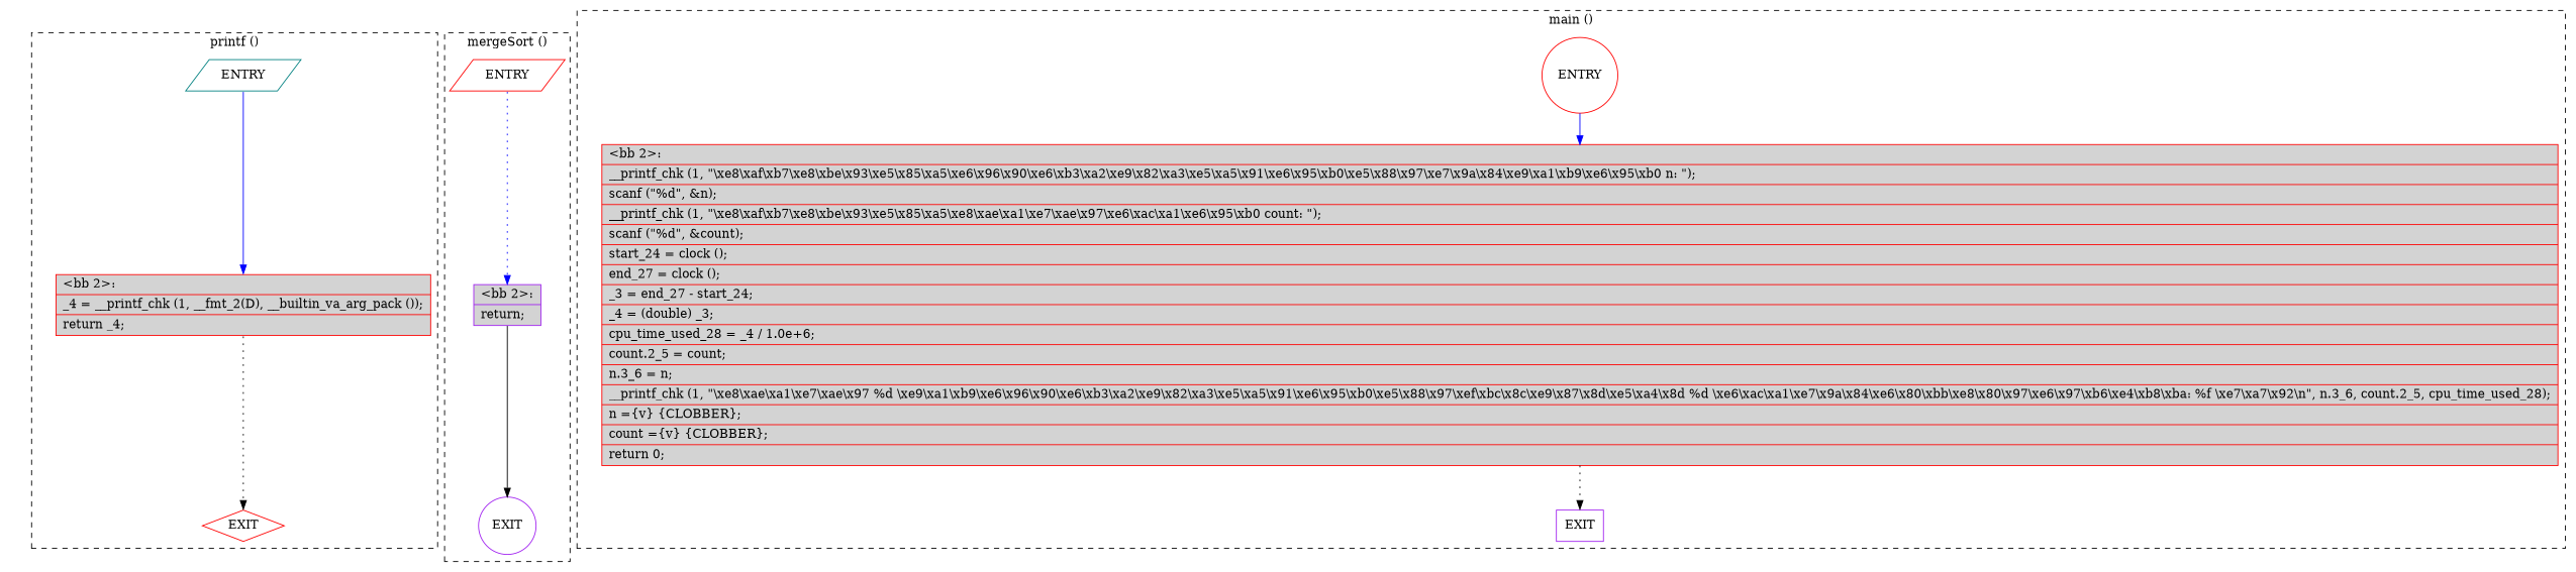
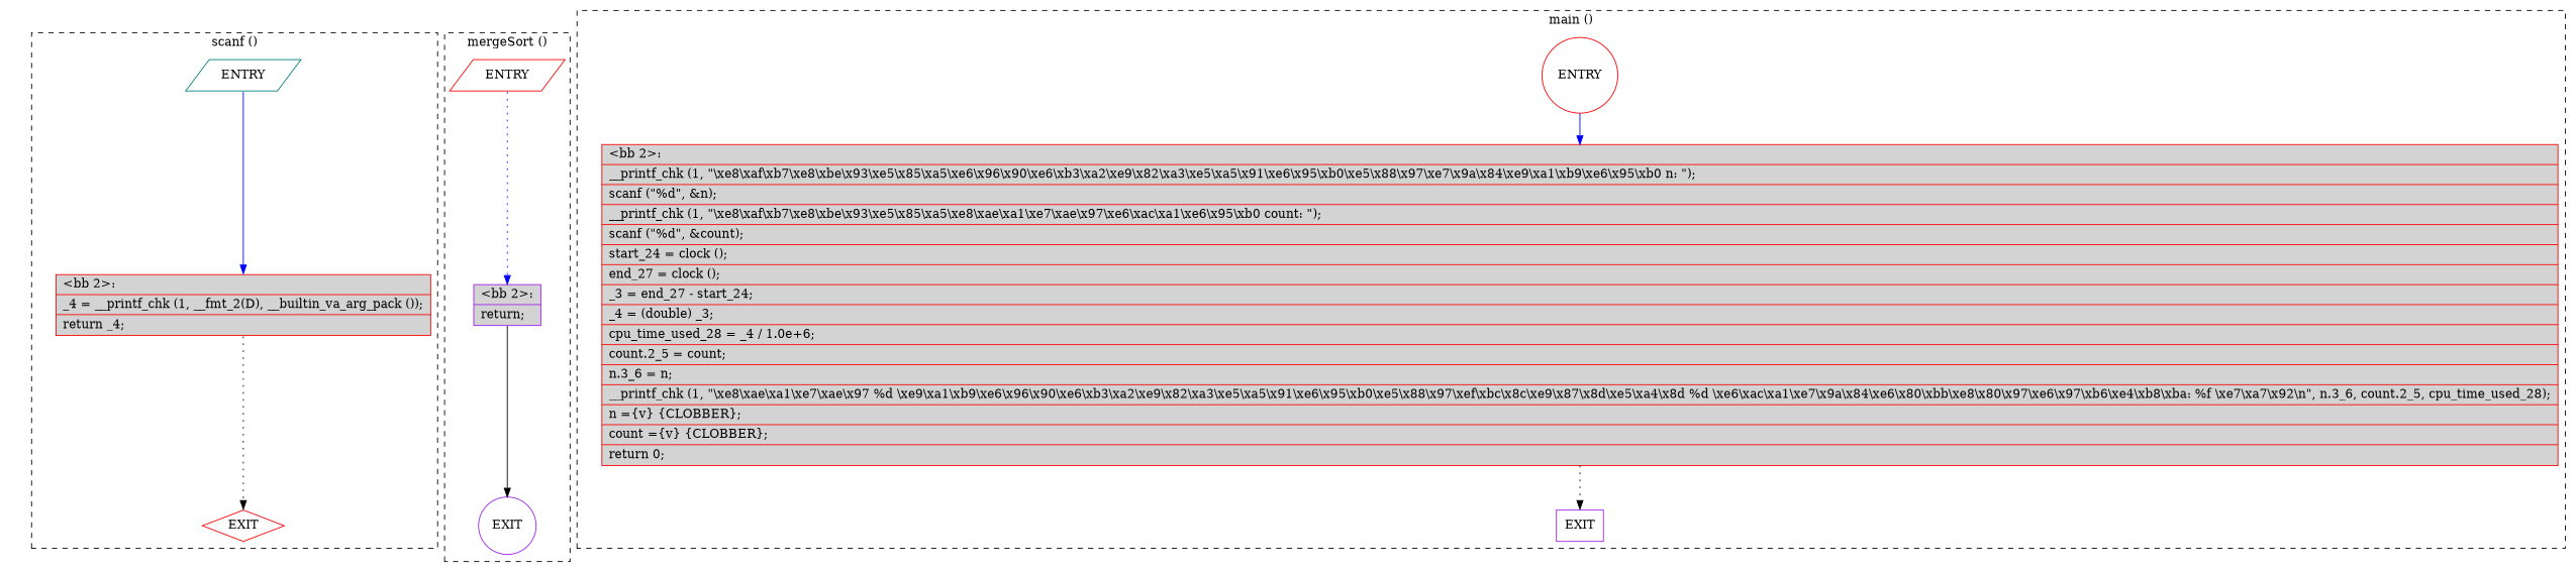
  digraph {
    node [fillcolor=white shape=record style=filled color=red]
    edge [constraint=true headport=n style=invis tailport=s]
    n1 [label=ENTRY shape=parallelogram color=teal]
    n2 [label=EXIT shape=diamond]
    n3 [fillcolor=lightgrey label="{\<bb\ 2\>:\l|_4\ =\ __printf_chk\ (1,\ __fmt_2(D),\ __builtin_va_arg_pack\ ());\l|return\ _4;\l}"]
    n4 [label=ENTRY shape=parallelogram]
    n5 [label=EXIT shape=circle color=purple]
    n6 [fillcolor=lightgrey label="{\<bb\ 2\>:\l|return;\l}" color=purple]
    n7 [label=ENTRY shape=circle]
    n8 [label=EXIT shape=box color=purple]
    n9 [fillcolor=lightgrey label="{\<bb\ 2\>:\l|__printf_chk\ (1,\ \"\\xe8\\xaf\\xb7\\xe8\\xbe\\x93\\xe5\\x85\\xa5\\xe6\\x96\\x90\\xe6\\xb3\\xa2\\xe9\\x82\\xa3\\xe5\\xa5\\x91\\xe6\\x95\\xb0\\xe5\\x88\\x97\\xe7\\x9a\\x84\\xe9\\xa1\\xb9\\xe6\\x95\\xb0\ n:\ \");\l|scanf\ (\"%d\",\ &n);\l|__printf_chk\ (1,\ \"\\xe8\\xaf\\xb7\\xe8\\xbe\\x93\\xe5\\x85\\xa5\\xe8\\xae\\xa1\\xe7\\xae\\x97\\xe6\\xac\\xa1\\xe6\\x95\\xb0\ count:\ \");\l|scanf\ (\"%d\",\ &count);\l|start_24\ =\ clock\ ();\l|end_27\ =\ clock\ ();\l|_3\ =\ end_27\ -\ start_24;\l|_4\ =\ (double)\ _3;\l|cpu_time_used_28\ =\ _4\ /\ 1.0e+6;\l|count.2_5\ =\ count;\l|n.3_6\ =\ n;\l|__printf_chk\ (1,\ \"\\xe8\\xae\\xa1\\xe7\\xae\\x97\ %d\ \\xe9\\xa1\\xb9\\xe6\\x96\\x90\\xe6\\xb3\\xa2\\xe9\\x82\\xa3\\xe5\\xa5\\x91\\xe6\\x95\\xb0\\xe5\\x88\\x97\\xef\\xbc\\x8c\\xe9\\x87\\x8d\\xe5\\xa4\\x8d\ %d\ \\xe6\\xac\\xa1\\xe7\\x9a\\x84\\xe6\\x80\\xbb\\xe8\\x80\\x97\\xe6\\x97\\xb6\\xe4\\xb8\\xba:\ %f\ \\xe7\\xa7\\x92\\n\",\ n.3_6,\ count.2_5,\ cpu_time_used_28);\l|n\ =\{v\}\ \{CLOBBER\};\l|count\ =\{v\}\ \{CLOBBER\};\l|return\ 0;\l}"]
    subgraph cluster_1 {
      color=black
-     label="printf ()"
+     label="scanf ()"
      style=dashed
      n1
      n2
      n3
    }
    subgraph cluster_2 {
      color=black
      label="mergeSort ()"
      style=dashed
      n4
      n5
      n6
    }
    subgraph cluster_3 {
      color=black
      label="main ()"
      style=dashed
      n7
      n8
      n9
    }
    n1 -> n2
    n1 -> n3 [color=blue style=solid weight=100]
    n3 -> n2 [color=black style=dotted weight=10]
    n4 -> n5
    n4 -> n6 [color=blue style=dotted weight=100]
    n6 -> n5 [color=black style=solid weight=10]
    n7 -> n8
    n7 -> n9 [color=blue style=solid weight=100]
    n9 -> n8 [color=black style=dotted weight=10]
  }
